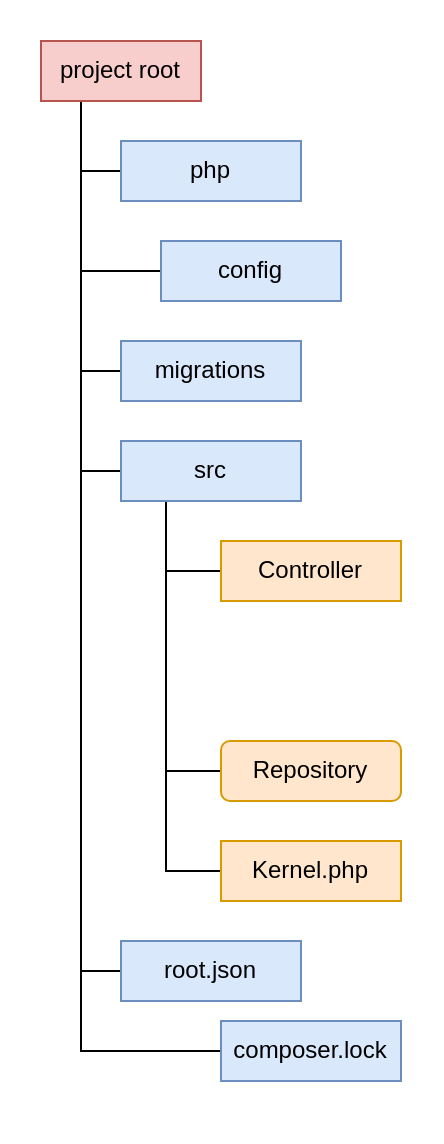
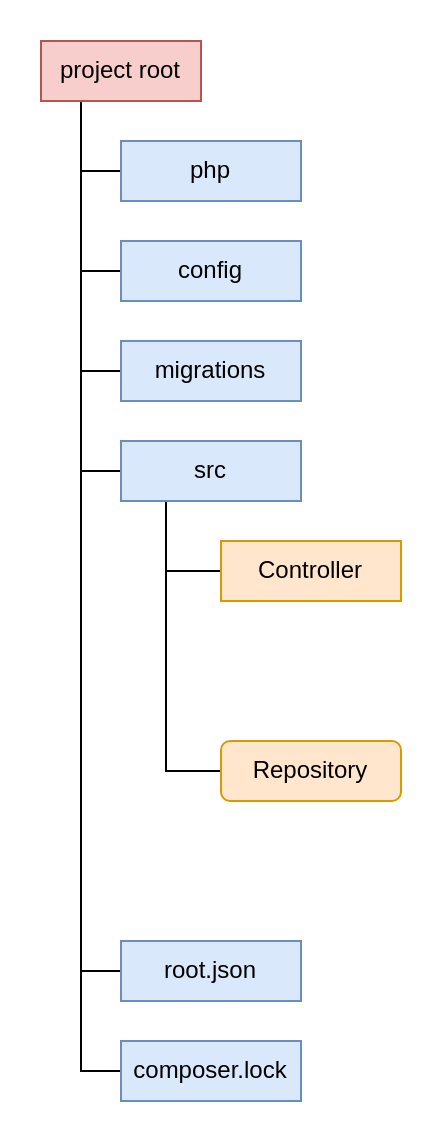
  <mxCell id="0" />
  <mxCell id="1" parent="0" />
  <mxCell id="2" style="edgeStyle=orthogonalEdgeStyle;rounded=0;orthogonalLoop=1;jettySize=auto;html=1;exitX=0.25;exitY=1;exitDx=0;exitDy=0;entryX=0;entryY=0.5;entryDx=0;entryDy=0;endArrow=none;endFill=0;" edge="1" parent="1" source="8" target="9"><mxGeometry relative="1" as="geometry" /></mxCell>
  <mxCell id="3" style="edgeStyle=orthogonalEdgeStyle;rounded=0;orthogonalLoop=1;jettySize=auto;html=1;exitX=0.25;exitY=1;exitDx=0;exitDy=0;entryX=0;entryY=0.5;entryDx=0;entryDy=0;endArrow=none;endFill=0;" edge="1" parent="1" source="8" target="10"><mxGeometry relative="1" as="geometry" /></mxCell>
  <mxCell id="4" style="edgeStyle=orthogonalEdgeStyle;rounded=0;orthogonalLoop=1;jettySize=auto;html=1;exitX=0.25;exitY=1;exitDx=0;exitDy=0;entryX=0;entryY=0.5;entryDx=0;entryDy=0;endArrow=none;endFill=0;" edge="1" parent="1" source="8" target="11"><mxGeometry relative="1" as="geometry" /></mxCell>
  <mxCell id="5" style="edgeStyle=orthogonalEdgeStyle;rounded=0;orthogonalLoop=1;jettySize=auto;html=1;exitX=0.25;exitY=1;exitDx=0;exitDy=0;entryX=0;entryY=0.5;entryDx=0;entryDy=0;endArrow=none;endFill=0;" edge="1" parent="1" source="8" target="15"><mxGeometry relative="1" as="geometry" /></mxCell>
  <mxCell id="6" style="edgeStyle=orthogonalEdgeStyle;rounded=0;orthogonalLoop=1;jettySize=auto;html=1;exitX=0.25;exitY=1;exitDx=0;exitDy=0;entryX=0;entryY=0.5;entryDx=0;entryDy=0;endArrow=none;endFill=0;" edge="1" parent="1" source="8" target="16"><mxGeometry relative="1" as="geometry" /></mxCell>
  <mxCell id="7" style="edgeStyle=orthogonalEdgeStyle;rounded=0;orthogonalLoop=1;jettySize=auto;html=1;exitX=0.25;exitY=1;exitDx=0;exitDy=0;entryX=0;entryY=0.5;entryDx=0;entryDy=0;endArrow=none;endFill=0;" edge="1" parent="1" source="8" target="17"><mxGeometry relative="1" as="geometry" /></mxCell>
  <mxCell id="8" value="project root" style="whiteSpace=wrap;html=1;fillColor=#f8cecc;strokeColor=#b85450;" vertex="1" parent="1"><mxGeometry x="20" y="20" width="80" height="30" as="geometry" /></mxCell>
  <mxCell id="9" value="php" style="whiteSpace=wrap;html=1;fillColor=#dae8fc;strokeColor=#6c8ebf;" vertex="1" parent="1"><mxGeometry x="60" y="70" width="90" height="30" as="geometry" /></mxCell>
- <mxCell id="10" value="config" style="whiteSpace=wrap;html=1;fillColor=#dae8fc;strokeColor=#6c8ebf;" vertex="1" parent="1"><mxGeometry x="80" y="120" width="90" height="30" as="geometry" /></mxCell>
+ <mxCell id="10" value="config" style="whiteSpace=wrap;html=1;fillColor=#dae8fc;strokeColor=#6c8ebf;" vertex="1" parent="1"><mxGeometry x="60" y="120" width="90" height="30" as="geometry" /></mxCell>
  <mxCell id="11" value="migrations" style="whiteSpace=wrap;html=1;fillColor=#dae8fc;strokeColor=#6c8ebf;" vertex="1" parent="1"><mxGeometry x="60" y="170" width="90" height="30" as="geometry" /></mxCell>
  <mxCell id="12" style="edgeStyle=orthogonalEdgeStyle;rounded=0;orthogonalLoop=1;jettySize=auto;html=1;exitX=0.25;exitY=1;exitDx=0;exitDy=0;entryX=0;entryY=0.5;entryDx=0;entryDy=0;endArrow=none;endFill=0;" edge="1" parent="1" source="15" target="18"><mxGeometry relative="1" as="geometry" /></mxCell>
  <mxCell id="13" style="edgeStyle=orthogonalEdgeStyle;rounded=0;orthogonalLoop=1;jettySize=auto;html=1;exitX=0.25;exitY=1;exitDx=0;exitDy=0;entryX=0;entryY=0.5;entryDx=0;entryDy=0;endArrow=none;endFill=0;" edge="1" parent="1" source="15" target="20"><mxGeometry relative="1" as="geometry" /></mxCell>
- <mxCell id="14" style="edgeStyle=orthogonalEdgeStyle;rounded=0;orthogonalLoop=1;jettySize=auto;html=1;exitX=0.25;exitY=1;exitDx=0;exitDy=0;entryX=0;entryY=0.5;entryDx=0;entryDy=0;endArrow=none;endFill=0;" edge="1" parent="1" source="15" target="19"><mxGeometry relative="1" as="geometry" /></mxCell>
  <mxCell id="15" value="src" style="whiteSpace=wrap;html=1;fillColor=#dae8fc;strokeColor=#6c8ebf;" vertex="1" parent="1"><mxGeometry x="60" y="220" width="90" height="30" as="geometry" /></mxCell>
  <mxCell id="16" value="root.json" style="whiteSpace=wrap;html=1;fillColor=#dae8fc;strokeColor=#6c8ebf;" vertex="1" parent="1"><mxGeometry x="60" y="470" width="90" height="30" as="geometry" /></mxCell>
- <mxCell id="17" value="composer.lock" style="whiteSpace=wrap;html=1;fillColor=#dae8fc;strokeColor=#6c8ebf;" vertex="1" parent="1"><mxGeometry x="110" y="510" width="90" height="30" as="geometry" /></mxCell>
+ <mxCell id="17" value="composer.lock" style="whiteSpace=wrap;html=1;fillColor=#dae8fc;strokeColor=#6c8ebf;" vertex="1" parent="1"><mxGeometry x="60" y="520" width="90" height="30" as="geometry" /></mxCell>
  <mxCell id="18" value="Controller" style="whiteSpace=wrap;html=1;fillColor=#ffe6cc;strokeColor=#d79b00;" vertex="1" parent="1"><mxGeometry x="110" y="270" width="90" height="30" as="geometry" /></mxCell>
- <mxCell id="19" value="Kernel.php" style="whiteSpace=wrap;html=1;fillColor=#ffe6cc;strokeColor=#d79b00;" vertex="1" parent="1"><mxGeometry x="110" y="420" width="90" height="30" as="geometry" /></mxCell>
  <mxCell id="20" value="Repository" style="whiteSpace=wrap;html=1;fillColor=#ffe6cc;strokeColor=#d79b00;rounded=1;" vertex="1" parent="1"><mxGeometry x="110" y="370" width="90" height="30" as="geometry" /></mxCell>
